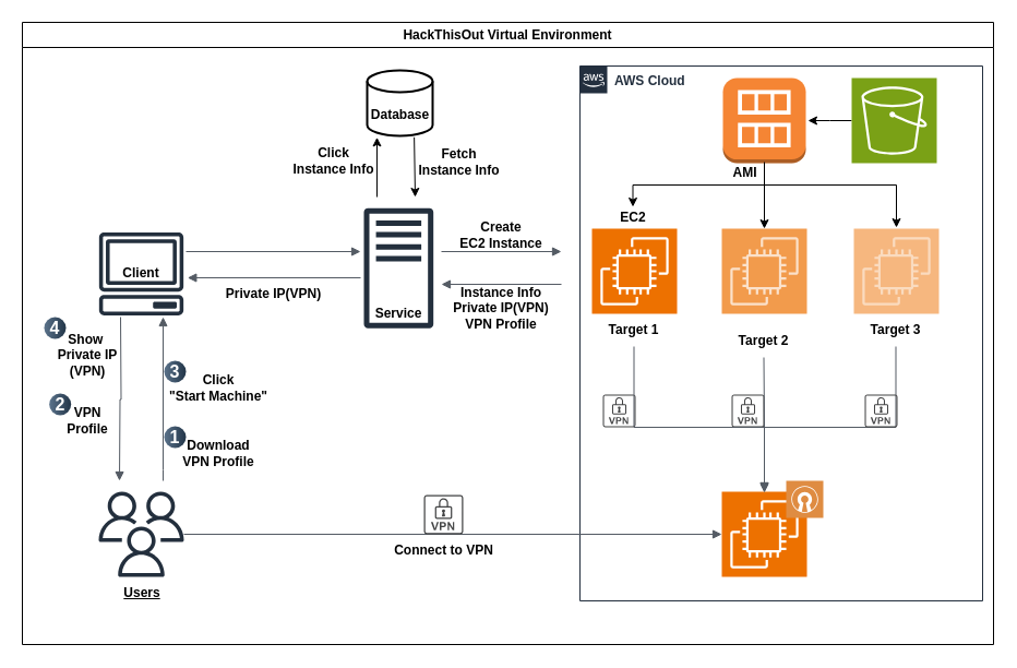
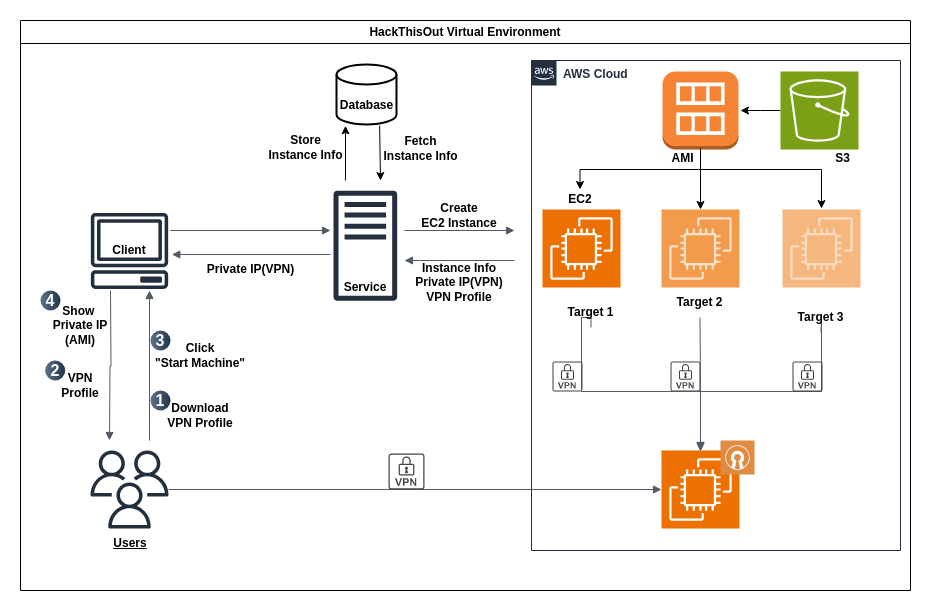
  <mxCell id="0" />
  <mxCell id="1" parent="0" />
  <mxCell id="2" value="" style="sketch=0;points=[[0,0,0],[0.25,0,0],[0.5,0,0],[0.75,0,0],[1,0,0],[0,1,0],[0.25,1,0],[0.5,1,0],[0.75,1,0],[1,1,0],[0,0.25,0],[0,0.5,0],[0,0.75,0],[1,0.25,0],[1,0.5,0],[1,0.75,0]];outlineConnect=0;fontColor=#232F3E;fillColor=#ED7100;strokeColor=#ffffff;dashed=0;verticalLabelPosition=bottom;verticalAlign=top;align=center;html=1;fontSize=12;fontStyle=1;aspect=fixed;shape=mxgraph.aws4.resourceIcon;resIcon=mxgraph.aws4.ec2;" parent="1" vertex="1"><mxGeometry x="661" y="450" width="78" height="78" as="geometry" /></mxCell>
  <mxCell id="3" value="HackThisOut Virtual Environment" style="swimlane;whiteSpace=wrap;html=1;align=center;" parent="1" vertex="1"><mxGeometry x="20" y="20" width="890" height="570" as="geometry"><mxRectangle x="180" y="180" width="170" height="30" as="alternateBounds" /></mxGeometry></mxCell>
  <mxCell id="4" value="AWS Cloud" style="points=[[0,0],[0.25,0],[0.5,0],[0.75,0],[1,0],[1,0.25],[1,0.5],[1,0.75],[1,1],[0.75,1],[0.5,1],[0.25,1],[0,1],[0,0.75],[0,0.5],[0,0.25]];outlineConnect=0;gradientColor=none;html=1;whiteSpace=wrap;fontSize=12;fontStyle=1;container=1;pointerEvents=0;collapsible=0;recursiveResize=0;shape=mxgraph.aws4.group;grIcon=mxgraph.aws4.group_aws_cloud_alt;strokeColor=#232F3E;fillColor=none;verticalAlign=top;align=left;spacingLeft=30;fontColor=#232F3E;dashed=0;" parent="3" vertex="1"><mxGeometry x="511" y="40" width="369" height="490" as="geometry" /></mxCell>
  <mxCell id="5" value="" style="sketch=0;pointerEvents=1;shadow=0;dashed=0;html=1;strokeColor=none;fillColor=#434445;aspect=fixed;labelPosition=center;verticalLabelPosition=bottom;verticalAlign=top;align=center;outlineConnect=0;shape=mxgraph.vvd.vpn;fontStyle=1" parent="4" vertex="1"><mxGeometry x="21" y="301" width="30" height="30" as="geometry" /></mxCell>
  <mxCell id="6" value="" style="sketch=0;pointerEvents=1;shadow=0;dashed=0;html=1;strokeColor=none;fillColor=#434445;aspect=fixed;labelPosition=center;verticalLabelPosition=bottom;verticalAlign=top;align=center;outlineConnect=0;shape=mxgraph.vvd.vpn;fontStyle=1" parent="4" vertex="1"><mxGeometry x="139" y="301" width="30" height="30" as="geometry" /></mxCell>
  <mxCell id="7" value="" style="edgeStyle=orthogonalEdgeStyle;rounded=0;orthogonalLoop=1;jettySize=auto;html=1;" parent="4" source="8" edge="1"><mxGeometry relative="1" as="geometry"><mxPoint x="209" y="50" as="targetPoint" /></mxGeometry></mxCell>
  <mxCell id="8" value="" style="sketch=0;points=[[0,0,0],[0.25,0,0],[0.5,0,0],[0.75,0,0],[1,0,0],[0,1,0],[0.25,1,0],[0.5,1,0],[0.75,1,0],[1,1,0],[0,0.25,0],[0,0.5,0],[0,0.75,0],[1,0.25,0],[1,0.5,0],[1,0.75,0]];outlineConnect=0;fontColor=#232F3E;fillColor=#7AA116;strokeColor=#ffffff;dashed=0;verticalLabelPosition=bottom;verticalAlign=top;align=center;html=1;fontSize=12;fontStyle=1;aspect=fixed;shape=mxgraph.aws4.resourceIcon;resIcon=mxgraph.aws4.s3;" parent="4" vertex="1"><mxGeometry x="249" y="11" width="78" height="78" as="geometry" /></mxCell>
+ <mxCell id="9" value="S3" style="text;html=1;align=center;verticalAlign=middle;whiteSpace=wrap;rounded=0;strokeColor=none;fontStyle=1" parent="4" vertex="1"><mxGeometry x="296" y="89" width="31" height="17" as="geometry" /></mxCell>
  <mxCell id="10" value="" style="outlineConnect=0;dashed=0;verticalLabelPosition=bottom;verticalAlign=top;align=center;html=1;shape=mxgraph.aws3.ami;fillColor=#F58534;gradientColor=none;" parent="4" vertex="1"><mxGeometry x="131" y="11" width="76" height="78" as="geometry" /></mxCell>
  <mxCell id="11" value="&lt;b&gt;AMI&lt;/b&gt;" style="text;html=1;align=center;verticalAlign=middle;resizable=0;points=[];autosize=1;strokeColor=none;fillColor=none;" parent="4" vertex="1"><mxGeometry x="126" y="83" width="50" height="30" as="geometry" /></mxCell>
  <mxCell id="12" value="" style="sketch=0;pointerEvents=1;shadow=0;dashed=0;html=1;strokeColor=none;fillColor=#DF8C42;labelPosition=center;verticalLabelPosition=bottom;verticalAlign=top;align=center;outlineConnect=0;shape=mxgraph.veeam2.open_vpn;" parent="4" vertex="1"><mxGeometry x="189" y="380" width="34" height="34" as="geometry" /></mxCell>
  <mxCell id="13" value="" style="strokeWidth=2;html=1;shape=mxgraph.flowchart.database;whiteSpace=wrap;" parent="3" vertex="1"><mxGeometry x="316" y="44" width="60" height="60" as="geometry" /></mxCell>
  <mxCell id="14" value="" style="endArrow=classic;html=1;rounded=0;entryX=0.15;entryY=1.022;entryDx=0;entryDy=0;entryPerimeter=0;" parent="3" target="13" edge="1"><mxGeometry width="50" height="50" relative="1" as="geometry"><mxPoint x="325" y="160" as="sourcePoint" /><mxPoint x="290" y="100" as="targetPoint" /></mxGeometry></mxCell>
- <mxCell id="15" value="&lt;div&gt;&lt;b&gt;Click&lt;/b&gt;&lt;/div&gt;&lt;b&gt;Instance Info&lt;/b&gt;" style="text;html=1;align=center;verticalAlign=middle;resizable=0;points=[];autosize=1;strokeColor=none;fillColor=none;" parent="3" vertex="1"><mxGeometry x="235" y="107" width="100" height="40" as="geometry" /></mxCell>
+ <mxCell id="15" value="&lt;div&gt;&lt;b&gt;Store&lt;/b&gt;&lt;/div&gt;&lt;b&gt;Instance Info&lt;/b&gt;" style="text;html=1;align=center;verticalAlign=middle;resizable=0;points=[];autosize=1;strokeColor=none;fillColor=none;" parent="3" vertex="1"><mxGeometry x="235" y="107" width="100" height="40" as="geometry" /></mxCell>
  <mxCell id="16" value="&lt;div&gt;&lt;b&gt;Fetch&lt;/b&gt;&lt;/div&gt;&lt;b&gt;Instance Info&lt;/b&gt;" style="text;html=1;align=center;verticalAlign=middle;resizable=0;points=[];autosize=1;strokeColor=none;fillColor=none;" parent="3" vertex="1"><mxGeometry x="350" y="108" width="100" height="40" as="geometry" /></mxCell>
  <mxCell id="17" value="&lt;b&gt;Database&lt;/b&gt;" style="text;html=1;align=center;verticalAlign=middle;resizable=0;points=[];autosize=1;strokeColor=none;fillColor=none;" parent="3" vertex="1"><mxGeometry x="306" y="70" width="80" height="30" as="geometry" /></mxCell>
  <mxCell id="18" value="" style="group;fontStyle=1" parent="1" vertex="1" connectable="0"><mxGeometry x="90" y="450" width="80" height="108" as="geometry" /></mxCell>
  <mxCell id="19" value="" style="sketch=0;outlineConnect=0;fontColor=#232F3E;gradientColor=none;fillColor=#232F3D;strokeColor=none;dashed=0;verticalLabelPosition=bottom;verticalAlign=top;align=center;html=1;fontSize=12;fontStyle=1;aspect=fixed;pointerEvents=1;shape=mxgraph.aws4.users;" parent="18" vertex="1"><mxGeometry width="78" height="78" as="geometry" /></mxCell>
  <mxCell id="20" value="&lt;span&gt;&lt;u&gt;Users&lt;/u&gt;&lt;/span&gt;" style="text;html=1;align=center;verticalAlign=middle;whiteSpace=wrap;rounded=0;fontStyle=1" parent="18" vertex="1"><mxGeometry y="78" width="80" height="30" as="geometry" /></mxCell>
  <mxCell id="21" value="" style="group;fontStyle=1" parent="1" vertex="1" connectable="0"><mxGeometry x="90" y="212.5" width="80" height="100" as="geometry" /></mxCell>
  <mxCell id="22" value="" style="sketch=0;outlineConnect=0;fontColor=#232F3E;gradientColor=none;fillColor=#232F3D;strokeColor=none;dashed=0;verticalLabelPosition=bottom;verticalAlign=top;align=center;html=1;fontSize=12;fontStyle=1;aspect=fixed;pointerEvents=1;shape=mxgraph.aws4.client;" parent="21" vertex="1"><mxGeometry width="78" height="76" as="geometry" /></mxCell>
  <mxCell id="23" value="Client" style="text;html=1;align=center;verticalAlign=middle;whiteSpace=wrap;rounded=0;fontStyle=1" parent="21" vertex="1"><mxGeometry x="-1" y="25" width="80" height="24" as="geometry" /></mxCell>
  <mxCell id="24" value="" style="edgeStyle=orthogonalEdgeStyle;html=1;endArrow=block;elbow=vertical;startArrow=none;endFill=1;strokeColor=#545B64;rounded=0;entryX=0;entryY=0.5;entryDx=0;entryDy=0;entryPerimeter=0;fontStyle=1" parent="1" source="19" target="2" edge="1"><mxGeometry width="100" relative="1" as="geometry"><mxPoint x="311" y="310" as="sourcePoint" /><mxPoint x="411" y="310" as="targetPoint" /></mxGeometry></mxCell>
  <mxCell id="25" value="" style="sketch=0;pointerEvents=1;shadow=0;dashed=0;html=1;strokeColor=none;fillColor=#434445;aspect=fixed;labelPosition=center;verticalLabelPosition=bottom;verticalAlign=top;align=center;outlineConnect=0;shape=mxgraph.vvd.vpn;fontStyle=1" parent="1" vertex="1"><mxGeometry x="388" y="453" width="36" height="36" as="geometry" /></mxCell>
  <mxCell id="26" value="" style="sketch=0;points=[[0,0,0],[0.25,0,0],[0.5,0,0],[0.75,0,0],[1,0,0],[0,1,0],[0.25,1,0],[0.5,1,0],[0.75,1,0],[1,1,0],[0,0.25,0],[0,0.5,0],[0,0.75,0],[1,0.25,0],[1,0.5,0],[1,0.75,0]];outlineConnect=0;fontColor=#232F3E;fillColor=#ED7100;strokeColor=#ffffff;dashed=0;verticalLabelPosition=bottom;verticalAlign=top;align=center;html=1;fontSize=12;fontStyle=1;aspect=fixed;shape=mxgraph.aws4.resourceIcon;resIcon=mxgraph.aws4.ec2;" parent="1" vertex="1"><mxGeometry x="542" y="209" width="78" height="78" as="geometry" /></mxCell>
  <mxCell id="27" value="" style="sketch=0;points=[[0,0,0],[0.25,0,0],[0.5,0,0],[0.75,0,0],[1,0,0],[0,1,0],[0.25,1,0],[0.5,1,0],[0.75,1,0],[1,1,0],[0,0.25,0],[0,0.5,0],[0,0.75,0],[1,0.25,0],[1,0.5,0],[1,0.75,0]];outlineConnect=0;fontColor=#232F3E;fillColor=#ED7100;strokeColor=#ffffff;dashed=0;verticalLabelPosition=bottom;verticalAlign=top;align=center;html=1;fontSize=12;fontStyle=1;aspect=fixed;shape=mxgraph.aws4.resourceIcon;resIcon=mxgraph.aws4.ec2;opacity=70;" parent="1" vertex="1"><mxGeometry x="661" y="209" width="78" height="78" as="geometry" /></mxCell>
  <mxCell id="28" value="" style="edgeStyle=orthogonalEdgeStyle;html=1;endArrow=none;elbow=vertical;startArrow=block;startFill=1;strokeColor=#545B64;rounded=0;exitX=0.5;exitY=0;exitDx=0;exitDy=0;exitPerimeter=0;fontStyle=1;entryX=0.5;entryY=1;entryDx=0;entryDy=0;" parent="1" source="2" target="44" edge="1"><mxGeometry width="100" relative="1" as="geometry"><mxPoint x="551" y="360" as="sourcePoint" /><mxPoint x="581" y="340" as="targetPoint" /><Array as="points"><mxPoint x="700" y="391" /><mxPoint x="581" y="391" /><mxPoint x="581" y="317" /></Array></mxGeometry></mxCell>
  <mxCell id="29" value="" style="edgeStyle=orthogonalEdgeStyle;html=1;endArrow=none;elbow=vertical;startArrow=block;startFill=1;strokeColor=#545B64;rounded=0;exitX=0.5;exitY=0;exitDx=0;exitDy=0;exitPerimeter=0;entryX=0.5;entryY=1;entryDx=0;entryDy=0;fontStyle=1" parent="1" source="2" target="45" edge="1"><mxGeometry width="100" relative="1" as="geometry"><mxPoint x="541" y="400" as="sourcePoint" /><mxPoint x="700" y="350" as="targetPoint" /></mxGeometry></mxCell>
  <mxCell id="30" value="" style="edgeStyle=orthogonalEdgeStyle;html=1;endArrow=none;elbow=vertical;startArrow=block;startFill=1;strokeColor=#545B64;rounded=0;exitX=0.5;exitY=0;exitDx=0;exitDy=0;exitPerimeter=0;fontStyle=1;entryX=0.5;entryY=1;entryDx=0;entryDy=0;" parent="1" target="46" edge="1"><mxGeometry width="100" relative="1" as="geometry"><mxPoint x="700" y="451" as="sourcePoint" /><mxPoint x="850" y="360" as="targetPoint" /><Array as="points"><mxPoint x="700" y="391" /><mxPoint x="821" y="391" /><mxPoint x="821" y="317" /></Array></mxGeometry></mxCell>
  <mxCell id="31" value="" style="sketch=0;points=[[0,0,0],[0.25,0,0],[0.5,0,0],[0.75,0,0],[1,0,0],[0,1,0],[0.25,1,0],[0.5,1,0],[0.75,1,0],[1,1,0],[0,0.25,0],[0,0.5,0],[0,0.75,0],[1,0.25,0],[1,0.5,0],[1,0.75,0]];outlineConnect=0;fontColor=#232F3E;fillColor=#ED7100;strokeColor=#ffffff;dashed=0;verticalLabelPosition=bottom;verticalAlign=top;align=center;html=1;fontSize=12;fontStyle=1;aspect=fixed;shape=mxgraph.aws4.resourceIcon;resIcon=mxgraph.aws4.ec2;opacity=50;" parent="1" vertex="1"><mxGeometry x="782" y="209" width="78" height="78" as="geometry" /></mxCell>
  <mxCell id="32" value="" style="group;fontStyle=1" parent="1" vertex="1" connectable="0"><mxGeometry x="64.68" y="138" width="231.32" height="30" as="geometry" /></mxCell>
  <mxCell id="33" value="" style="edgeStyle=orthogonalEdgeStyle;html=1;endArrow=block;elbow=vertical;startArrow=none;endFill=1;strokeColor=#545B64;rounded=0;fontStyle=1" parent="32" edge="1"><mxGeometry width="100" relative="1" as="geometry"><mxPoint x="105.32" y="92" as="sourcePoint" /><mxPoint x="265.32" y="92" as="targetPoint" /></mxGeometry></mxCell>
  <mxCell id="34" value="" style="group;fontStyle=1" parent="1" vertex="1" connectable="0"><mxGeometry x="404" y="200" width="110" height="30" as="geometry" /></mxCell>
  <mxCell id="35" value="" style="edgeStyle=orthogonalEdgeStyle;html=1;endArrow=block;elbow=vertical;startArrow=none;endFill=1;strokeColor=#545B64;rounded=0;fontStyle=1" parent="34" edge="1"><mxGeometry width="100" relative="1" as="geometry"><mxPoint y="30" as="sourcePoint" /><mxPoint x="110" y="30" as="targetPoint" /></mxGeometry></mxCell>
  <mxCell id="36" value="Create&lt;div&gt;EC2 Instance&lt;/div&gt;" style="text;html=1;align=center;verticalAlign=middle;whiteSpace=wrap;rounded=0;fontStyle=1" parent="34" vertex="1"><mxGeometry width="110" height="30" as="geometry" /></mxCell>
  <mxCell id="37" value="" style="group;fontStyle=1" parent="1" vertex="1" connectable="0"><mxGeometry x="171.32" y="254" width="158.68" height="30" as="geometry" /></mxCell>
  <mxCell id="38" value="" style="edgeStyle=orthogonalEdgeStyle;html=1;endArrow=none;elbow=vertical;startArrow=block;startFill=1;strokeColor=#545B64;rounded=0;fontStyle=1" parent="37" edge="1"><mxGeometry width="100" relative="1" as="geometry"><mxPoint as="sourcePoint" /><mxPoint x="158.68" as="targetPoint" /></mxGeometry></mxCell>
  <mxCell id="39" value="&lt;div&gt;Private IP(VPN)&lt;/div&gt;" style="text;html=1;align=center;verticalAlign=middle;whiteSpace=wrap;rounded=0;fontStyle=1" parent="37" vertex="1"><mxGeometry width="158.68" height="30" as="geometry" /></mxCell>
  <mxCell id="40" value="&lt;span&gt;Click&lt;/span&gt;&lt;div&gt;&lt;span&gt;&quot;Start Machine&quot;&lt;/span&gt;&lt;/div&gt;" style="text;html=1;align=center;verticalAlign=middle;whiteSpace=wrap;rounded=0;fontStyle=1" parent="1" vertex="1"><mxGeometry x="150" y="340" width="100" height="30" as="geometry" /></mxCell>
  <mxCell id="41" value="" style="edgeStyle=orthogonalEdgeStyle;html=1;endArrow=none;elbow=vertical;startArrow=block;startFill=1;strokeColor=#545B64;rounded=0;fontStyle=1" parent="1" edge="1"><mxGeometry width="100" relative="1" as="geometry"><mxPoint x="149" y="290" as="sourcePoint" /><mxPoint x="149" y="440" as="targetPoint" /><Array as="points"><mxPoint x="149" y="430" /></Array></mxGeometry></mxCell>
- <mxCell id="42" value="&lt;span&gt;Show&amp;nbsp;&lt;/span&gt;&lt;div&gt;&lt;span&gt;Private IP&lt;/span&gt;&lt;/div&gt;&lt;div&gt;&lt;span&gt;(VPN)&lt;/span&gt;&lt;/div&gt;" style="text;html=1;align=center;verticalAlign=middle;whiteSpace=wrap;rounded=0;fontStyle=1" parent="1" vertex="1"><mxGeometry x="50" y="310" width="60" height="30" as="geometry" /></mxCell>
+ <mxCell id="42" value="&lt;span&gt;Show&amp;nbsp;&lt;/span&gt;&lt;div&gt;&lt;span&gt;Private IP&lt;/span&gt;&lt;/div&gt;&lt;div&gt;&lt;span&gt;(AMI)&lt;/span&gt;&lt;/div&gt;" style="text;html=1;align=center;verticalAlign=middle;whiteSpace=wrap;rounded=0;fontStyle=1" parent="1" vertex="1"><mxGeometry x="50" y="310" width="60" height="30" as="geometry" /></mxCell>
  <mxCell id="43" value="" style="edgeStyle=orthogonalEdgeStyle;html=1;endArrow=none;elbow=vertical;startArrow=block;startFill=1;strokeColor=#545B64;rounded=0;fontStyle=1" parent="1" edge="1"><mxGeometry width="100" relative="1" as="geometry"><mxPoint x="109" y="440" as="sourcePoint" /><mxPoint x="110" y="290" as="targetPoint" /><Array as="points" /></mxGeometry></mxCell>
- <mxCell id="44" value="Target 1" style="text;html=1;align=center;verticalAlign=middle;whiteSpace=wrap;rounded=0;fontStyle=1" parent="1" vertex="1"><mxGeometry x="541" y="287" width="79" height="30" as="geometry" /></mxCell>
- <mxCell id="45" value="Target 2" style="text;html=1;align=center;verticalAlign=middle;whiteSpace=wrap;rounded=0;fontStyle=1" parent="1" vertex="1"><mxGeometry x="660" y="297" width="79" height="30" as="geometry" /></mxCell>
- <mxCell id="46" value="Target 3" style="text;html=1;align=center;verticalAlign=middle;whiteSpace=wrap;rounded=0;fontStyle=1" parent="1" vertex="1"><mxGeometry x="781" y="287" width="79" height="30" as="geometry" /></mxCell>
+ <mxCell id="44" value="Target 1" style="text;html=1;align=center;verticalAlign=middle;whiteSpace=wrap;rounded=0;fontStyle=1" parent="1" vertex="1"><mxGeometry x="551" y="297" width="79" height="30" as="geometry" /></mxCell>
+ <mxCell id="45" value="Target 2" style="text;html=1;align=center;verticalAlign=middle;whiteSpace=wrap;rounded=0;fontStyle=1" parent="1" vertex="1"><mxGeometry x="660" y="287" width="79" height="30" as="geometry" /></mxCell>
+ <mxCell id="46" value="Target 3" style="text;html=1;align=center;verticalAlign=middle;whiteSpace=wrap;rounded=0;fontStyle=1" parent="1" vertex="1"><mxGeometry x="781" y="302" width="79" height="30" as="geometry" /></mxCell>
  <mxCell id="47" value="EC2" style="text;html=1;align=center;verticalAlign=middle;whiteSpace=wrap;rounded=0;strokeColor=none;fontStyle=1" parent="1" vertex="1"><mxGeometry x="544.5" y="189" width="70" height="20" as="geometry" /></mxCell>
  <mxCell id="48" value="&lt;b&gt;VPN&lt;/b&gt;&lt;div&gt;&lt;b&gt;Profile&lt;/b&gt;&lt;/div&gt;" style="text;html=1;align=center;verticalAlign=middle;whiteSpace=wrap;rounded=0;" parent="1" vertex="1"><mxGeometry x="50" y="370" width="60" height="30" as="geometry" /></mxCell>
  <mxCell id="49" value="&lt;b&gt;Download&lt;/b&gt;&lt;div&gt;&lt;b&gt;VPN Profile&lt;/b&gt;&lt;/div&gt;" style="text;html=1;align=center;verticalAlign=middle;whiteSpace=wrap;rounded=0;" parent="1" vertex="1"><mxGeometry x="160" y="400" width="80" height="30" as="geometry" /></mxCell>
  <mxCell id="50" value="1" style="ellipse;whiteSpace=wrap;html=1;aspect=fixed;rotation=0;gradientColor=#223548;strokeColor=none;gradientDirection=east;fillColor=#5b738b;rounded=0;pointerEvents=0;fontFamily=Helvetica;fontSize=16;fontColor=#FFFFFF;spacingTop=4;spacingBottom=4;spacingLeft=4;spacingRight=4;points=[];fontStyle=1" parent="1" vertex="1"><mxGeometry x="150" y="390" width="20" height="20" as="geometry" /></mxCell>
  <mxCell id="51" value="2" style="ellipse;whiteSpace=wrap;html=1;aspect=fixed;rotation=0;gradientColor=#223548;strokeColor=none;gradientDirection=east;fillColor=#5b738b;rounded=0;pointerEvents=0;fontFamily=Helvetica;fontSize=16;fontColor=#FFFFFF;spacingTop=4;spacingBottom=4;spacingLeft=4;spacingRight=4;points=[];fontStyle=1" parent="1" vertex="1"><mxGeometry x="44.68" y="360" width="20" height="20" as="geometry" /></mxCell>
  <mxCell id="52" value="3" style="ellipse;whiteSpace=wrap;html=1;aspect=fixed;rotation=0;gradientColor=#223548;strokeColor=none;gradientDirection=east;fillColor=#5b738b;rounded=0;pointerEvents=0;fontFamily=Helvetica;fontSize=16;fontColor=#FFFFFF;spacingTop=4;spacingBottom=4;spacingLeft=4;spacingRight=4;points=[];fontStyle=1" parent="1" vertex="1"><mxGeometry x="150" y="330" width="20" height="20" as="geometry" /></mxCell>
  <mxCell id="53" value="4" style="ellipse;whiteSpace=wrap;html=1;aspect=fixed;rotation=0;gradientColor=#223548;strokeColor=none;gradientDirection=east;fillColor=#5b738b;rounded=0;pointerEvents=0;fontFamily=Helvetica;fontSize=16;fontColor=#FFFFFF;spacingTop=4;spacingBottom=4;spacingLeft=4;spacingRight=4;points=[];fontStyle=1;align=center;verticalAlign=middle;" parent="1" vertex="1"><mxGeometry x="40" y="290" width="20" height="20" as="geometry" /></mxCell>
- <mxCell id="54" value="&lt;b&gt;Connect to VPN&lt;/b&gt;" style="text;html=1;align=center;verticalAlign=middle;whiteSpace=wrap;rounded=0;" parent="1" vertex="1"><mxGeometry x="356.5" y="489" width="99" height="30" as="geometry" /></mxCell>
  <mxCell id="55" value="" style="sketch=0;pointerEvents=1;shadow=0;dashed=0;html=1;strokeColor=none;fillColor=#434445;aspect=fixed;labelPosition=center;verticalLabelPosition=bottom;verticalAlign=top;align=center;outlineConnect=0;shape=mxgraph.vvd.vpn;fontStyle=1" parent="1" vertex="1"><mxGeometry x="792" y="361" width="30" height="30" as="geometry" /></mxCell>
  <mxCell id="56" value="" style="endArrow=classic;html=1;rounded=0;exitX=0.719;exitY=1.022;exitDx=0;exitDy=0;exitPerimeter=0;" parent="1" source="13" edge="1"><mxGeometry width="50" height="50" relative="1" as="geometry"><mxPoint x="370" y="150" as="sourcePoint" /><mxPoint x="380" y="180" as="targetPoint" /></mxGeometry></mxCell>
  <mxCell id="57" value="" style="edgeStyle=orthogonalEdgeStyle;rounded=0;orthogonalLoop=1;jettySize=auto;html=1;exitX=0.5;exitY=1;exitDx=0;exitDy=0;exitPerimeter=0;" parent="1" source="10" target="47" edge="1"><mxGeometry relative="1" as="geometry"><mxPoint x="700" y="210" as="targetPoint" /></mxGeometry></mxCell>
  <mxCell id="58" value="" style="edgeStyle=orthogonalEdgeStyle;rounded=0;orthogonalLoop=1;jettySize=auto;html=1;exitX=0.5;exitY=1;exitDx=0;exitDy=0;exitPerimeter=0;entryX=0.5;entryY=0;entryDx=0;entryDy=0;entryPerimeter=0;" parent="1" edge="1"><mxGeometry relative="1" as="geometry"><mxPoint x="700" y="148" as="sourcePoint" /><mxPoint x="821" y="208" as="targetPoint" /><Array as="points"><mxPoint x="700" y="169" /><mxPoint x="821" y="169" /></Array></mxGeometry></mxCell>
  <mxCell id="59" value="" style="edgeStyle=orthogonalEdgeStyle;rounded=0;orthogonalLoop=1;jettySize=auto;html=1;" parent="1" source="10" target="27" edge="1"><mxGeometry relative="1" as="geometry" /></mxCell>
  <mxCell id="60" value="" style="edgeStyle=orthogonalEdgeStyle;html=1;endArrow=none;elbow=vertical;startArrow=block;startFill=1;strokeColor=#545B64;rounded=0;fontStyle=1" parent="1" edge="1"><mxGeometry width="100" relative="1" as="geometry"><mxPoint x="404" y="260" as="sourcePoint" /><mxPoint x="514" y="260" as="targetPoint" /></mxGeometry></mxCell>
  <mxCell id="61" value="Instance Info&lt;div&gt;Private IP(VPN)&lt;/div&gt;&lt;div&gt;VPN Profile&lt;/div&gt;" style="text;html=1;align=center;verticalAlign=middle;whiteSpace=wrap;rounded=0;fontStyle=1" parent="1" vertex="1"><mxGeometry x="404" y="267" width="110" height="30" as="geometry" /></mxCell>
  <mxCell id="62" value="" style="sketch=0;outlineConnect=0;fontColor=#232F3E;gradientColor=none;fillColor=#232F3D;strokeColor=none;dashed=0;verticalLabelPosition=bottom;verticalAlign=top;align=center;html=1;fontSize=12;fontStyle=1;aspect=fixed;pointerEvents=1;shape=mxgraph.aws4.traditional_server;" parent="1" vertex="1"><mxGeometry x="333" y="190" width="63.69" height="110.4" as="geometry" /></mxCell>
  <mxCell id="63" value="Service" style="text;html=1;align=center;verticalAlign=middle;whiteSpace=wrap;rounded=0;fontStyle=1" parent="1" vertex="1"><mxGeometry x="331.73" y="271.5" width="66" height="30" as="geometry" /></mxCell>
